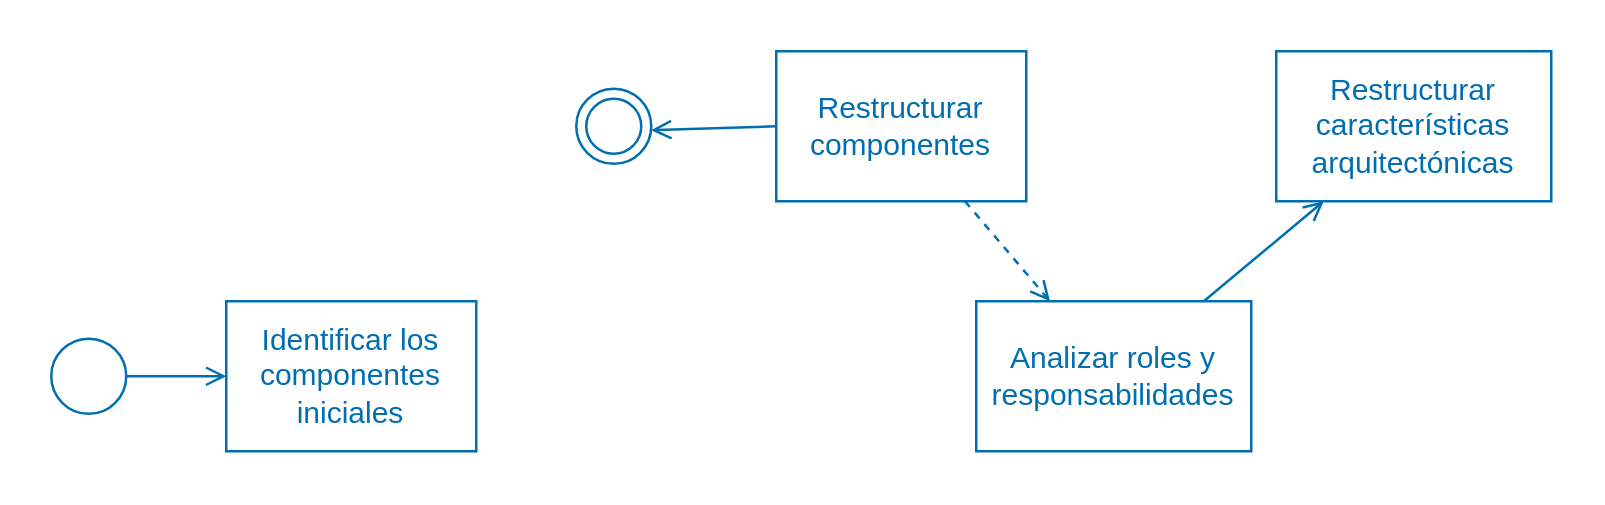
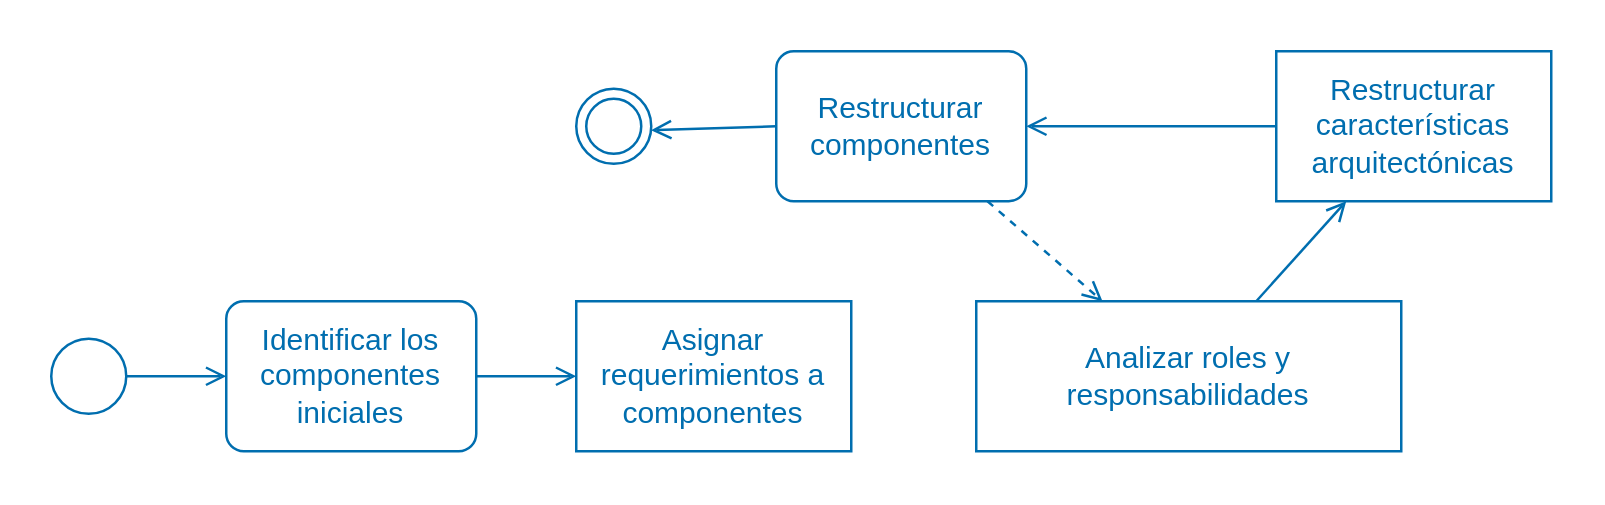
  <mxCell id="0" />
  <mxCell id="1" parent="0" />
  <mxCell id="2" style="edgeStyle=none;html=1;fontColor=#006EAF;endArrow=open;endFill=0;fillColor=#1ba1e2;strokeColor=#006EAF;" edge="1" parent="1" source="3" target="5"><mxGeometry relative="1" as="geometry" /></mxCell>
  <mxCell id="3" value="" style="strokeWidth=1;html=1;shape=mxgraph.flowchart.start_2;whiteSpace=wrap;fillColor=none;fontColor=#ffffff;strokeColor=#006EAF;" vertex="1" parent="1"><mxGeometry x="20" y="135" width="30" height="30" as="geometry" /></mxCell>
- <mxCell id="5" value="Identificar los componentes iniciales" style="rounded=0;whiteSpace=wrap;html=1;absoluteArcSize=1;arcSize=14;strokeWidth=1;fillColor=none;fontColor=#006EAF;strokeColor=#006EAF;" vertex="1" parent="1"><mxGeometry x="90" y="120" width="100" height="60" as="geometry" /></mxCell>
+ <mxCell id="4" style="edgeStyle=none;html=1;exitX=1;exitY=0.5;exitDx=0;exitDy=0;fontColor=#006EAF;endArrow=open;endFill=0;fillColor=#1ba1e2;strokeColor=#006EAF;" edge="1" parent="1" source="5" target="6"><mxGeometry relative="1" as="geometry" /></mxCell>
+ <mxCell id="5" value="Identificar los componentes iniciales" style="whiteSpace=wrap;html=1;absoluteArcSize=1;arcSize=14;strokeWidth=1;fillColor=none;fontColor=#006EAF;strokeColor=#006EAF;rounded=1;" vertex="1" parent="1"><mxGeometry x="90" y="120" width="100" height="60" as="geometry" /></mxCell>
+ <mxCell id="6" value="Asignar requerimientos a componentes" style="rounded=0;whiteSpace=wrap;html=1;absoluteArcSize=1;arcSize=14;strokeWidth=1;fillColor=none;fontColor=#006EAF;strokeColor=#006EAF;" vertex="1" parent="1"><mxGeometry x="230" y="120" width="110" height="60" as="geometry" /></mxCell>
  <mxCell id="7" style="edgeStyle=none;html=1;fontColor=#006EAF;endArrow=open;endFill=0;fillColor=#1ba1e2;strokeColor=#006EAF;" edge="1" parent="1" source="8" target="10"><mxGeometry relative="1" as="geometry" /></mxCell>
- <mxCell id="8" value="Analizar roles y responsabilidades" style="rounded=0;whiteSpace=wrap;html=1;absoluteArcSize=1;arcSize=14;strokeWidth=1;fillColor=none;fontColor=#006EAF;strokeColor=#006EAF;" vertex="1" parent="1"><mxGeometry x="390" y="120" width="110" height="60" as="geometry" /></mxCell>
+ <mxCell id="8" value="Analizar roles y responsabilidades" style="rounded=0;whiteSpace=wrap;html=1;absoluteArcSize=1;arcSize=14;strokeWidth=1;fillColor=none;fontColor=#006EAF;strokeColor=#006EAF;" vertex="1" parent="1"><mxGeometry x="390" y="120" width="170" height="60" as="geometry" /></mxCell>
+ <mxCell id="9" style="edgeStyle=none;html=1;exitX=0;exitY=0.5;exitDx=0;exitDy=0;fontColor=#006EAF;endArrow=open;endFill=0;fillColor=#1ba1e2;strokeColor=#006EAF;" edge="1" parent="1" source="10" target="13"><mxGeometry relative="1" as="geometry" /></mxCell>
  <mxCell id="10" value="Restructurar características arquitectónicas" style="rounded=0;whiteSpace=wrap;html=1;absoluteArcSize=1;arcSize=14;strokeWidth=1;fillColor=none;fontColor=#006EAF;strokeColor=#006EAF;" vertex="1" parent="1"><mxGeometry x="510" y="20" width="110" height="60" as="geometry" /></mxCell>
  <mxCell id="11" style="edgeStyle=none;html=1;fontColor=#006EAF;endArrow=open;endFill=0;fillColor=#1ba1e2;strokeColor=#006EAF;dashed=1;" edge="1" parent="1" source="13" target="8"><mxGeometry relative="1" as="geometry" /></mxCell>
  <mxCell id="12" style="edgeStyle=none;html=1;exitX=0;exitY=0.5;exitDx=0;exitDy=0;fontColor=#006EAF;endArrow=open;endFill=0;fillColor=#1ba1e2;strokeColor=#006EAF;" edge="1" parent="1" source="13" target="14"><mxGeometry relative="1" as="geometry" /></mxCell>
- <mxCell id="13" value="Restructurar componentes" style="rounded=0;whiteSpace=wrap;html=1;absoluteArcSize=1;arcSize=14;strokeWidth=1;fillColor=none;fontColor=#006EAF;strokeColor=#006EAF;" vertex="1" parent="1"><mxGeometry x="310" y="20" width="100" height="60" as="geometry" /></mxCell>
+ <mxCell id="13" value="Restructurar componentes" style="whiteSpace=wrap;html=1;absoluteArcSize=1;arcSize=14;strokeWidth=1;fillColor=none;fontColor=#006EAF;strokeColor=#006EAF;rounded=1;" vertex="1" parent="1"><mxGeometry x="310" y="20" width="100" height="60" as="geometry" /></mxCell>
  <mxCell id="14" value="" style="ellipse;html=1;shape=endState;fillColor=none;strokeColor=#006EAF;rounded=0;strokeWidth=1;fontColor=#ffffff;" vertex="1" parent="1"><mxGeometry x="230" y="35" width="30" height="30" as="geometry" /></mxCell>
